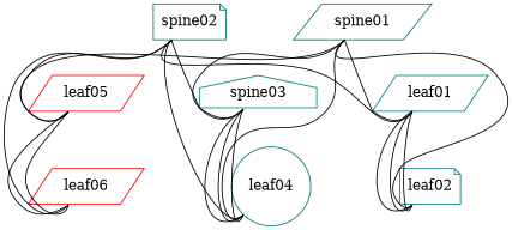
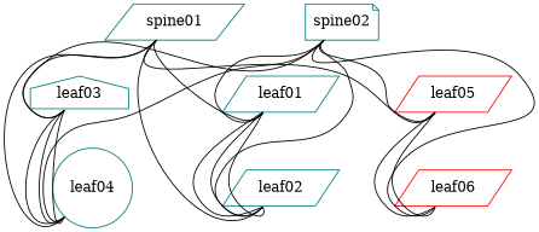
  graph {
    BFD="upMinTx=50,requiredMinRx=50,afi=both"
    hostidtype=hostname
    version="1:0"
    node [color=teal shape=parallelogram]
    edge [headport=swp50 tailport=swp1]
    leaf05 [color=red]
    spine01
    leaf04 [shape=circle]
-   leaf03 [shape=house label=spine03]
-   leaf02 [shape=note]
+   leaf03 [shape=house]
+   leaf02
    leaf01
    leaf06 [color=red]
    spine02 [shape=note]
    leaf05 -- leaf06 [headport=swp1]
    leaf05 -- leaf06 [headport=swp3 tailport=swp3]
    spine01 -- leaf05 [tailport=swp5]
    spine01 -- leaf04 [headport=swp49 tailport=swp25]
    spine01 -- leaf03 [headport=swp49 tailport=swp26]
    spine01 -- leaf02 [headport=swp53 tailport=swp31]
    spine01 -- leaf01 [headport=swp49 tailport=swp32]
    leaf03 -- leaf04 [headport=swp1]
    leaf03 -- leaf04 [headport=swp3 tailport=swp3]
    leaf03 -- leaf04 [headport=swp4 tailport=swp4]
    leaf01 -- leaf02 [headport=swp1]
    leaf01 -- leaf02 [headport=swp3 tailport=swp3]
    leaf01 -- leaf02 [headport=swp4 tailport=swp4]
    spine02 -- leaf05 [headport=swp53 tailport=swp26]
    spine02 -- leaf04 [tailport=swp29]
    spine02 -- leaf03 [tailport=swp30]
+   spine02 -- leaf02 [tailport=swp31]
    spine02 -- leaf01 [headport=swp52 tailport=swp32]
    spine02 -- leaf06 [headport=swp49 tailport=swp24]
  }
